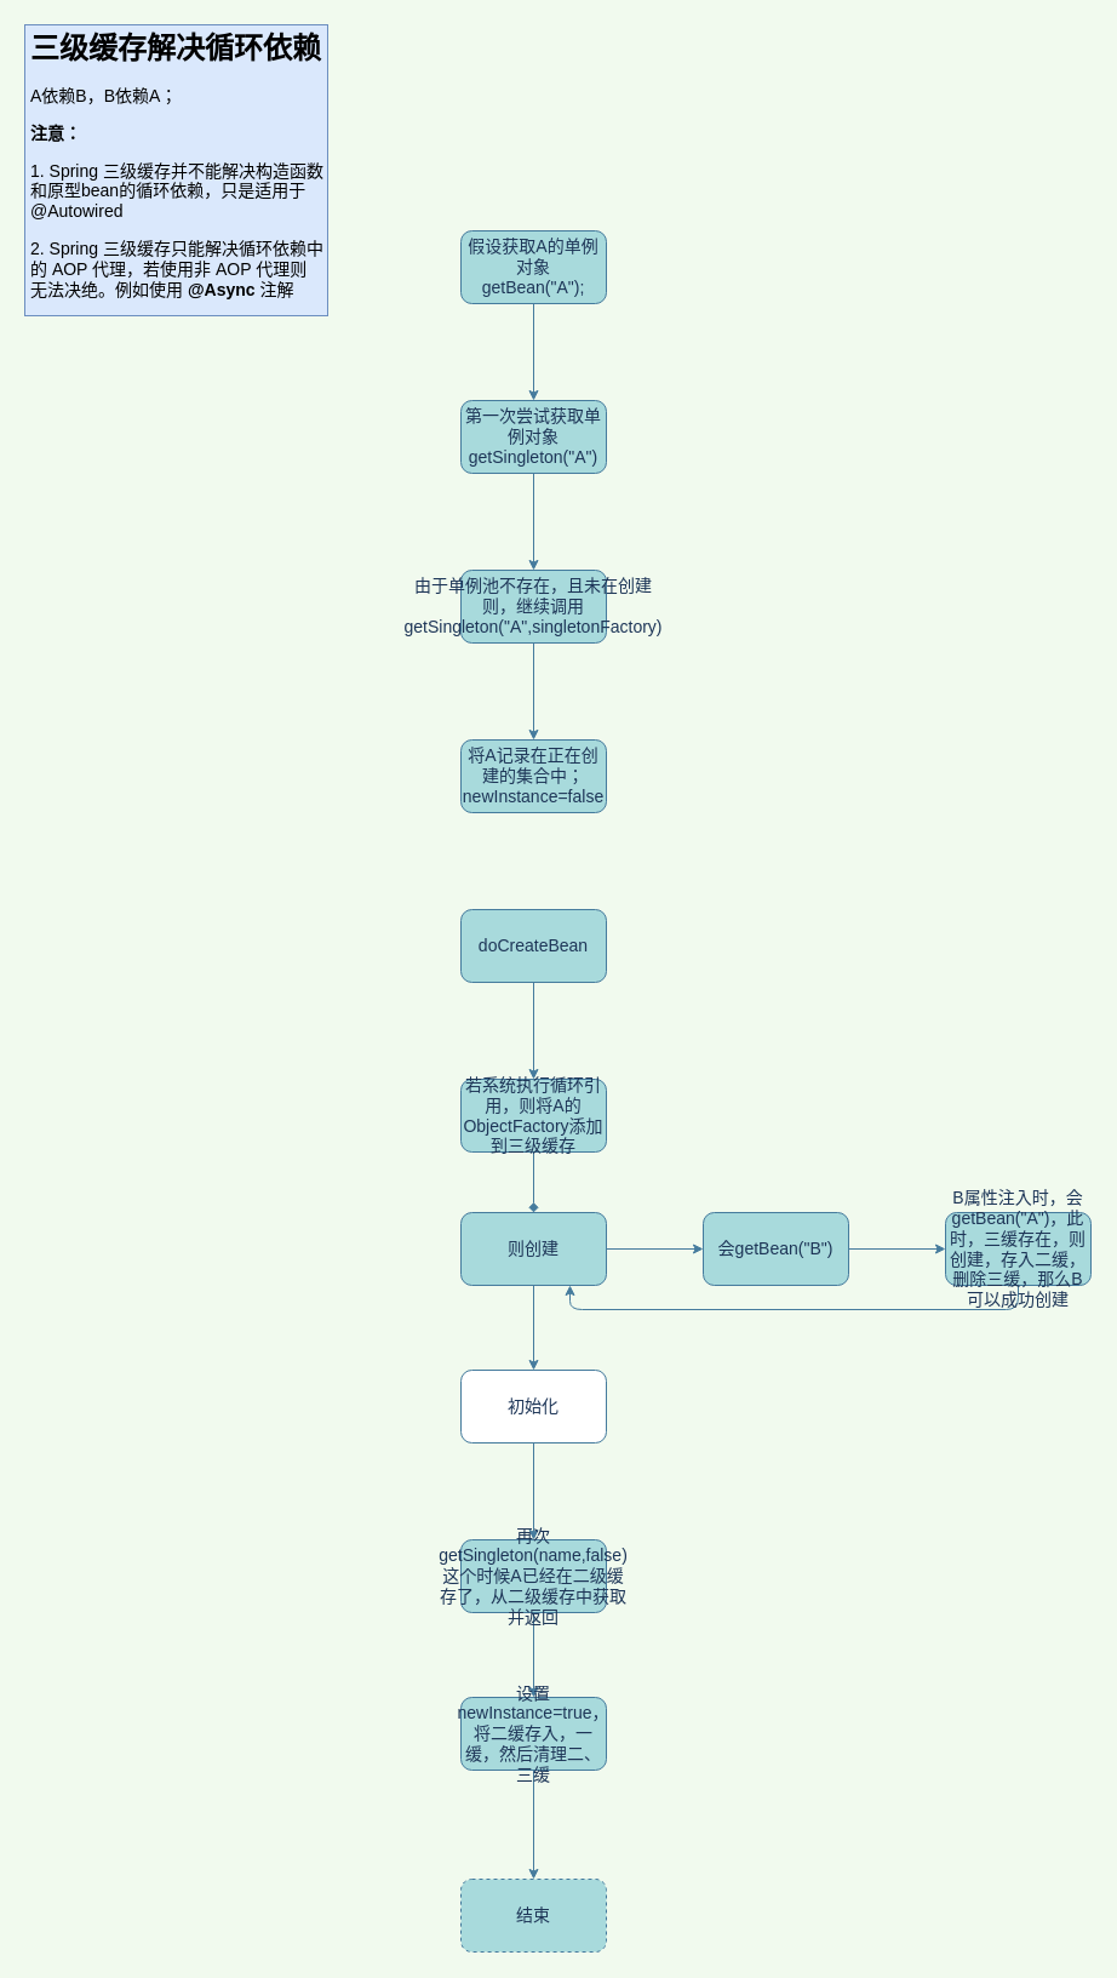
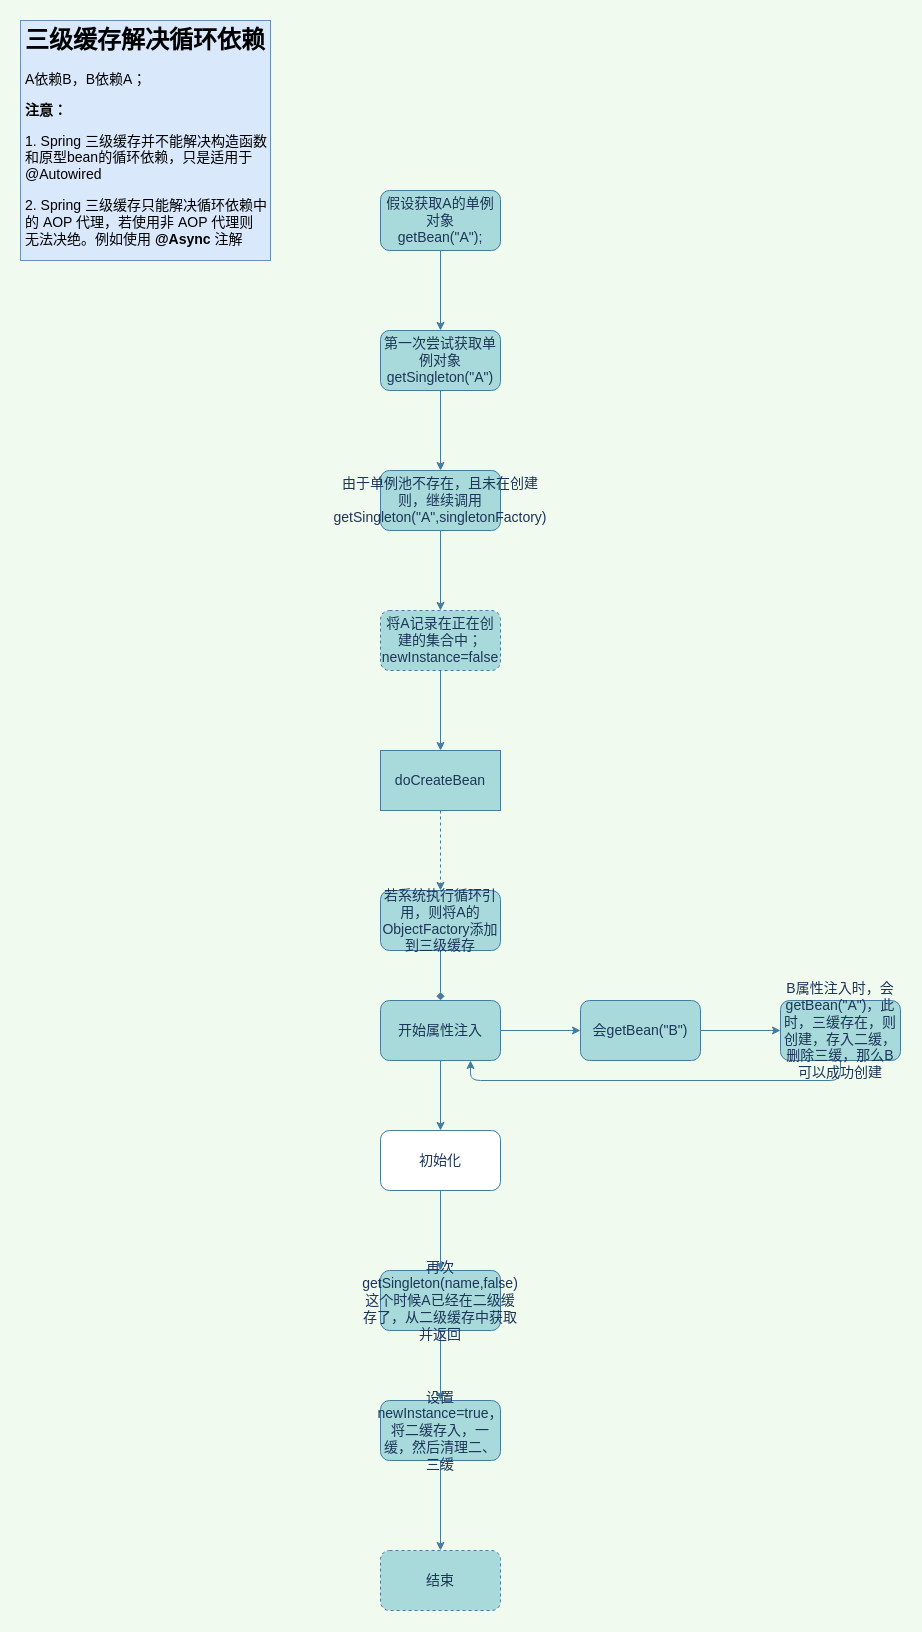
  <mxCell id="0" />
  <mxCell id="1" parent="0" />
  <mxCell id="2" value="&lt;h1&gt;三级缓存解决循环依赖&lt;/h1&gt;&lt;p style=&quot;font-size: 14px;&quot;&gt;&lt;font style=&quot;font-size: 14px;&quot;&gt;A依赖B，B依赖A；&lt;/font&gt;&lt;/p&gt;&lt;p style=&quot;font-size: 14px;&quot;&gt;&lt;font style=&quot;font-size: 14px;&quot;&gt;&lt;b&gt;注意：&lt;/b&gt;&lt;/font&gt;&lt;/p&gt;&lt;p style=&quot;font-size: 14px;&quot;&gt;&lt;font style=&quot;font-size: 14px;&quot;&gt;1. Spring 三级缓存并不能解决构造函数和原型bean的循环依赖，只是适用于@Autowired&lt;/font&gt;&lt;/p&gt;&lt;p style=&quot;font-size: 14px;&quot;&gt;&lt;font style=&quot;font-size: 14px;&quot;&gt;2. Spring 三级缓存只能解决循环依赖中的 AOP 代理，若使用非 AOP 代理则无法决绝。例如使用 &lt;b style=&quot;&quot;&gt;@Async&lt;/b&gt; 注解&lt;/font&gt;&lt;/p&gt;" style="text;html=1;strokeColor=#6c8ebf;fillColor=#dae8fc;spacing=5;spacingTop=-20;whiteSpace=wrap;overflow=hidden;rounded=0;sketch=0;" vertex="1" parent="1"><mxGeometry x="20" y="20" width="250" height="240" as="geometry" /></mxCell>
  <mxCell id="3" value="" style="edgeStyle=orthogonalEdgeStyle;curved=0;rounded=1;sketch=0;orthogonalLoop=1;jettySize=auto;html=1;fontSize=14;fontColor=#1D3557;strokeColor=#457B9D;fillColor=#A8DADC;" edge="1" parent="1" source="4" target="6"><mxGeometry relative="1" as="geometry" /></mxCell>
  <mxCell id="4" value="假设获取A的单例对象&lt;br&gt;getBean(&quot;A&quot;);" style="rounded=1;whiteSpace=wrap;html=1;labelBorderColor=none;sketch=0;fontSize=14;fontColor=#1D3557;strokeColor=#457B9D;fillColor=#A8DADC;" vertex="1" parent="1"><mxGeometry x="380" y="190" width="120" height="60" as="geometry" /></mxCell>
  <mxCell id="5" value="" style="edgeStyle=orthogonalEdgeStyle;curved=0;rounded=1;sketch=0;orthogonalLoop=1;jettySize=auto;html=1;fontSize=14;fontColor=#1D3557;strokeColor=#457B9D;fillColor=#A8DADC;" edge="1" parent="1" source="6" target="8"><mxGeometry relative="1" as="geometry" /></mxCell>
  <mxCell id="6" value="第一次尝试获取单例对象&lt;br&gt;getSingleton(&quot;A&quot;)" style="rounded=1;whiteSpace=wrap;html=1;labelBorderColor=none;sketch=0;fontSize=14;fontColor=#1D3557;strokeColor=#457B9D;fillColor=#A8DADC;" vertex="1" parent="1"><mxGeometry x="380" y="330" width="120" height="60" as="geometry" /></mxCell>
  <mxCell id="7" value="" style="edgeStyle=orthogonalEdgeStyle;curved=0;rounded=1;sketch=0;orthogonalLoop=1;jettySize=auto;html=1;fontSize=14;fontColor=#1D3557;strokeColor=#457B9D;fillColor=#A8DADC;" edge="1" parent="1" source="8" target="10"><mxGeometry relative="1" as="geometry" /></mxCell>
  <mxCell id="8" value="由于单例池不存在，且未在创建则，继续调用&lt;br&gt;getSingleton(&quot;A&quot;,singletonFactory)" style="rounded=1;whiteSpace=wrap;html=1;labelBorderColor=none;sketch=0;fontSize=14;fontColor=#1D3557;strokeColor=#457B9D;fillColor=#A8DADC;" vertex="1" parent="1"><mxGeometry x="380" y="470" width="120" height="60" as="geometry" /></mxCell>
- <mxCell id="10" value="将A记录在正在创建的集合中；&lt;br&gt;newInstance=false" style="rounded=1;whiteSpace=wrap;html=1;labelBorderColor=none;sketch=0;fontSize=14;fontColor=#1D3557;strokeColor=#457B9D;fillColor=#A8DADC;" vertex="1" parent="1"><mxGeometry x="380" y="610" width="120" height="60" as="geometry" /></mxCell>
- <mxCell id="11" value="" style="edgeStyle=orthogonalEdgeStyle;curved=0;rounded=1;sketch=0;orthogonalLoop=1;jettySize=auto;html=1;fontSize=14;fontColor=#1D3557;strokeColor=#457B9D;fillColor=#A8DADC;" edge="1" parent="1" source="12" target="14"><mxGeometry relative="1" as="geometry" /></mxCell>
- <mxCell id="12" value="doCreateBean" style="rounded=1;whiteSpace=wrap;html=1;labelBorderColor=none;sketch=0;fontSize=14;fontColor=#1D3557;strokeColor=#457B9D;fillColor=#A8DADC;" vertex="1" parent="1"><mxGeometry x="380" y="750" width="120" height="60" as="geometry" /></mxCell>
+ <mxCell id="9" value="" style="edgeStyle=orthogonalEdgeStyle;curved=0;rounded=1;sketch=0;orthogonalLoop=1;jettySize=auto;html=1;fontSize=14;fontColor=#1D3557;strokeColor=#457B9D;fillColor=#A8DADC;" edge="1" parent="1" source="10" target="12"><mxGeometry relative="1" as="geometry" /></mxCell>
+ <mxCell id="10" value="将A记录在正在创建的集合中；&lt;br&gt;newInstance=false" style="rounded=1;whiteSpace=wrap;html=1;labelBorderColor=none;sketch=0;fontSize=14;fontColor=#1D3557;strokeColor=#457B9D;fillColor=#A8DADC;dashed=1;" vertex="1" parent="1"><mxGeometry x="380" y="610" width="120" height="60" as="geometry" /></mxCell>
+ <mxCell id="11" value="" style="edgeStyle=orthogonalEdgeStyle;curved=0;rounded=1;sketch=0;orthogonalLoop=1;jettySize=auto;html=1;fontSize=14;fontColor=#1D3557;strokeColor=#457B9D;fillColor=#A8DADC;dashed=1;" edge="1" parent="1" source="12" target="14"><mxGeometry relative="1" as="geometry" /></mxCell>
+ <mxCell id="12" value="doCreateBean" style="whiteSpace=wrap;html=1;labelBorderColor=none;sketch=0;fontSize=14;fontColor=#1D3557;strokeColor=#457B9D;fillColor=#A8DADC;rounded=0;" vertex="1" parent="1"><mxGeometry x="380" y="750" width="120" height="60" as="geometry" /></mxCell>
  <mxCell id="13" value="" style="edgeStyle=orthogonalEdgeStyle;curved=0;rounded=1;sketch=0;orthogonalLoop=1;jettySize=auto;html=1;fontSize=14;fontColor=#1D3557;strokeColor=#457B9D;fillColor=#A8DADC;endArrow=diamond;" edge="1" parent="1" source="14" target="17"><mxGeometry relative="1" as="geometry" /></mxCell>
  <mxCell id="14" value="若系统执行循环引用，则将A的ObjectFactory添加到三级缓存" style="rounded=1;whiteSpace=wrap;html=1;labelBorderColor=none;sketch=0;fontSize=14;fontColor=#1D3557;strokeColor=#457B9D;fillColor=#A8DADC;" vertex="1" parent="1"><mxGeometry x="380" y="890" width="120" height="60" as="geometry" /></mxCell>
  <mxCell id="15" value="" style="edgeStyle=orthogonalEdgeStyle;curved=0;rounded=1;sketch=0;orthogonalLoop=1;jettySize=auto;html=1;fontSize=14;fontColor=#1D3557;strokeColor=#457B9D;fillColor=#A8DADC;" edge="1" parent="1" source="17" target="19"><mxGeometry relative="1" as="geometry" /></mxCell>
  <mxCell id="16" value="" style="edgeStyle=orthogonalEdgeStyle;curved=0;rounded=1;sketch=0;orthogonalLoop=1;jettySize=auto;html=1;fontSize=14;fontColor=#1D3557;strokeColor=#457B9D;fillColor=#A8DADC;" edge="1" parent="1" source="17" target="26"><mxGeometry relative="1" as="geometry" /></mxCell>
- <mxCell id="17" value="则创建" style="rounded=1;whiteSpace=wrap;html=1;labelBorderColor=none;sketch=0;fontSize=14;fontColor=#1D3557;strokeColor=#457B9D;fillColor=#A8DADC;" vertex="1" parent="1"><mxGeometry x="380" y="1000" width="120" height="60" as="geometry" /></mxCell>
+ <mxCell id="17" value="开始属性注入" style="rounded=1;whiteSpace=wrap;html=1;labelBorderColor=none;sketch=0;fontSize=14;fontColor=#1D3557;strokeColor=#457B9D;fillColor=#A8DADC;" vertex="1" parent="1"><mxGeometry x="380" y="1000" width="120" height="60" as="geometry" /></mxCell>
  <mxCell id="18" value="" style="edgeStyle=orthogonalEdgeStyle;curved=0;rounded=1;sketch=0;orthogonalLoop=1;jettySize=auto;html=1;fontSize=14;fontColor=#1D3557;strokeColor=#457B9D;fillColor=#A8DADC;" edge="1" parent="1" source="19" target="21"><mxGeometry relative="1" as="geometry" /></mxCell>
  <mxCell id="19" value="初始化" style="rounded=1;whiteSpace=wrap;html=1;labelBorderColor=none;sketch=0;fontSize=14;fontColor=#1D3557;strokeColor=#457B9D;fillColor=#ffffff;" vertex="1" parent="1"><mxGeometry x="380" y="1130" width="120" height="60" as="geometry" /></mxCell>
  <mxCell id="20" value="" style="edgeStyle=orthogonalEdgeStyle;curved=0;rounded=1;sketch=0;orthogonalLoop=1;jettySize=auto;html=1;fontSize=14;fontColor=#1D3557;strokeColor=#457B9D;fillColor=#A8DADC;" edge="1" parent="1" source="21" target="23"><mxGeometry relative="1" as="geometry" /></mxCell>
  <mxCell id="21" value="再次getSingleton(name,false)&lt;br&gt;这个时候A已经在二级缓存了，从二级缓存中获取并返回" style="rounded=1;whiteSpace=wrap;html=1;labelBorderColor=none;sketch=0;fontSize=14;fontColor=#1D3557;strokeColor=#457B9D;fillColor=#A8DADC;" vertex="1" parent="1"><mxGeometry x="380" y="1270" width="120" height="60" as="geometry" /></mxCell>
  <mxCell id="22" value="" style="edgeStyle=orthogonalEdgeStyle;curved=0;rounded=1;sketch=0;orthogonalLoop=1;jettySize=auto;html=1;fontSize=14;fontColor=#1D3557;strokeColor=#457B9D;fillColor=#A8DADC;" edge="1" parent="1" source="23" target="24"><mxGeometry relative="1" as="geometry" /></mxCell>
  <mxCell id="23" value="设置newInstance=true，将二缓存入，一缓，然后清理二、三缓" style="rounded=1;whiteSpace=wrap;html=1;labelBorderColor=none;sketch=0;fontSize=14;fontColor=#1D3557;strokeColor=#457B9D;fillColor=#A8DADC;" vertex="1" parent="1"><mxGeometry x="380" y="1400" width="120" height="60" as="geometry" /></mxCell>
  <mxCell id="24" value="结束" style="rounded=1;whiteSpace=wrap;html=1;labelBorderColor=none;sketch=0;fontSize=14;fontColor=#1D3557;strokeColor=#457B9D;fillColor=#A8DADC;dashed=1;" vertex="1" parent="1"><mxGeometry x="380" y="1550" width="120" height="60" as="geometry" /></mxCell>
  <mxCell id="25" value="" style="edgeStyle=orthogonalEdgeStyle;curved=0;rounded=1;sketch=0;orthogonalLoop=1;jettySize=auto;html=1;fontSize=14;fontColor=#1D3557;strokeColor=#457B9D;fillColor=#A8DADC;" edge="1" parent="1" source="26" target="28"><mxGeometry relative="1" as="geometry" /></mxCell>
  <mxCell id="26" value="会getBean(&quot;B&quot;)" style="rounded=1;whiteSpace=wrap;html=1;labelBorderColor=none;sketch=0;fontSize=14;fontColor=#1D3557;strokeColor=#457B9D;fillColor=#A8DADC;" vertex="1" parent="1"><mxGeometry x="580" y="1000" width="120" height="60" as="geometry" /></mxCell>
  <mxCell id="27" style="edgeStyle=orthogonalEdgeStyle;curved=0;rounded=1;sketch=0;orthogonalLoop=1;jettySize=auto;html=1;exitX=0.5;exitY=1;exitDx=0;exitDy=0;entryX=0.75;entryY=1;entryDx=0;entryDy=0;fontSize=14;fontColor=#1D3557;strokeColor=#457B9D;fillColor=#A8DADC;" edge="1" parent="1" source="28" target="17"><mxGeometry relative="1" as="geometry" /></mxCell>
  <mxCell id="28" value="B属性注入时，会getBean(&quot;A&quot;)，此时，三缓存在，则创建，存入二缓，删除三缓，那么B可以成功创建" style="rounded=1;whiteSpace=wrap;html=1;labelBorderColor=none;sketch=0;fontSize=14;fontColor=#1D3557;strokeColor=#457B9D;fillColor=#A8DADC;" vertex="1" parent="1"><mxGeometry x="780" y="1000" width="120" height="60" as="geometry" /></mxCell>
